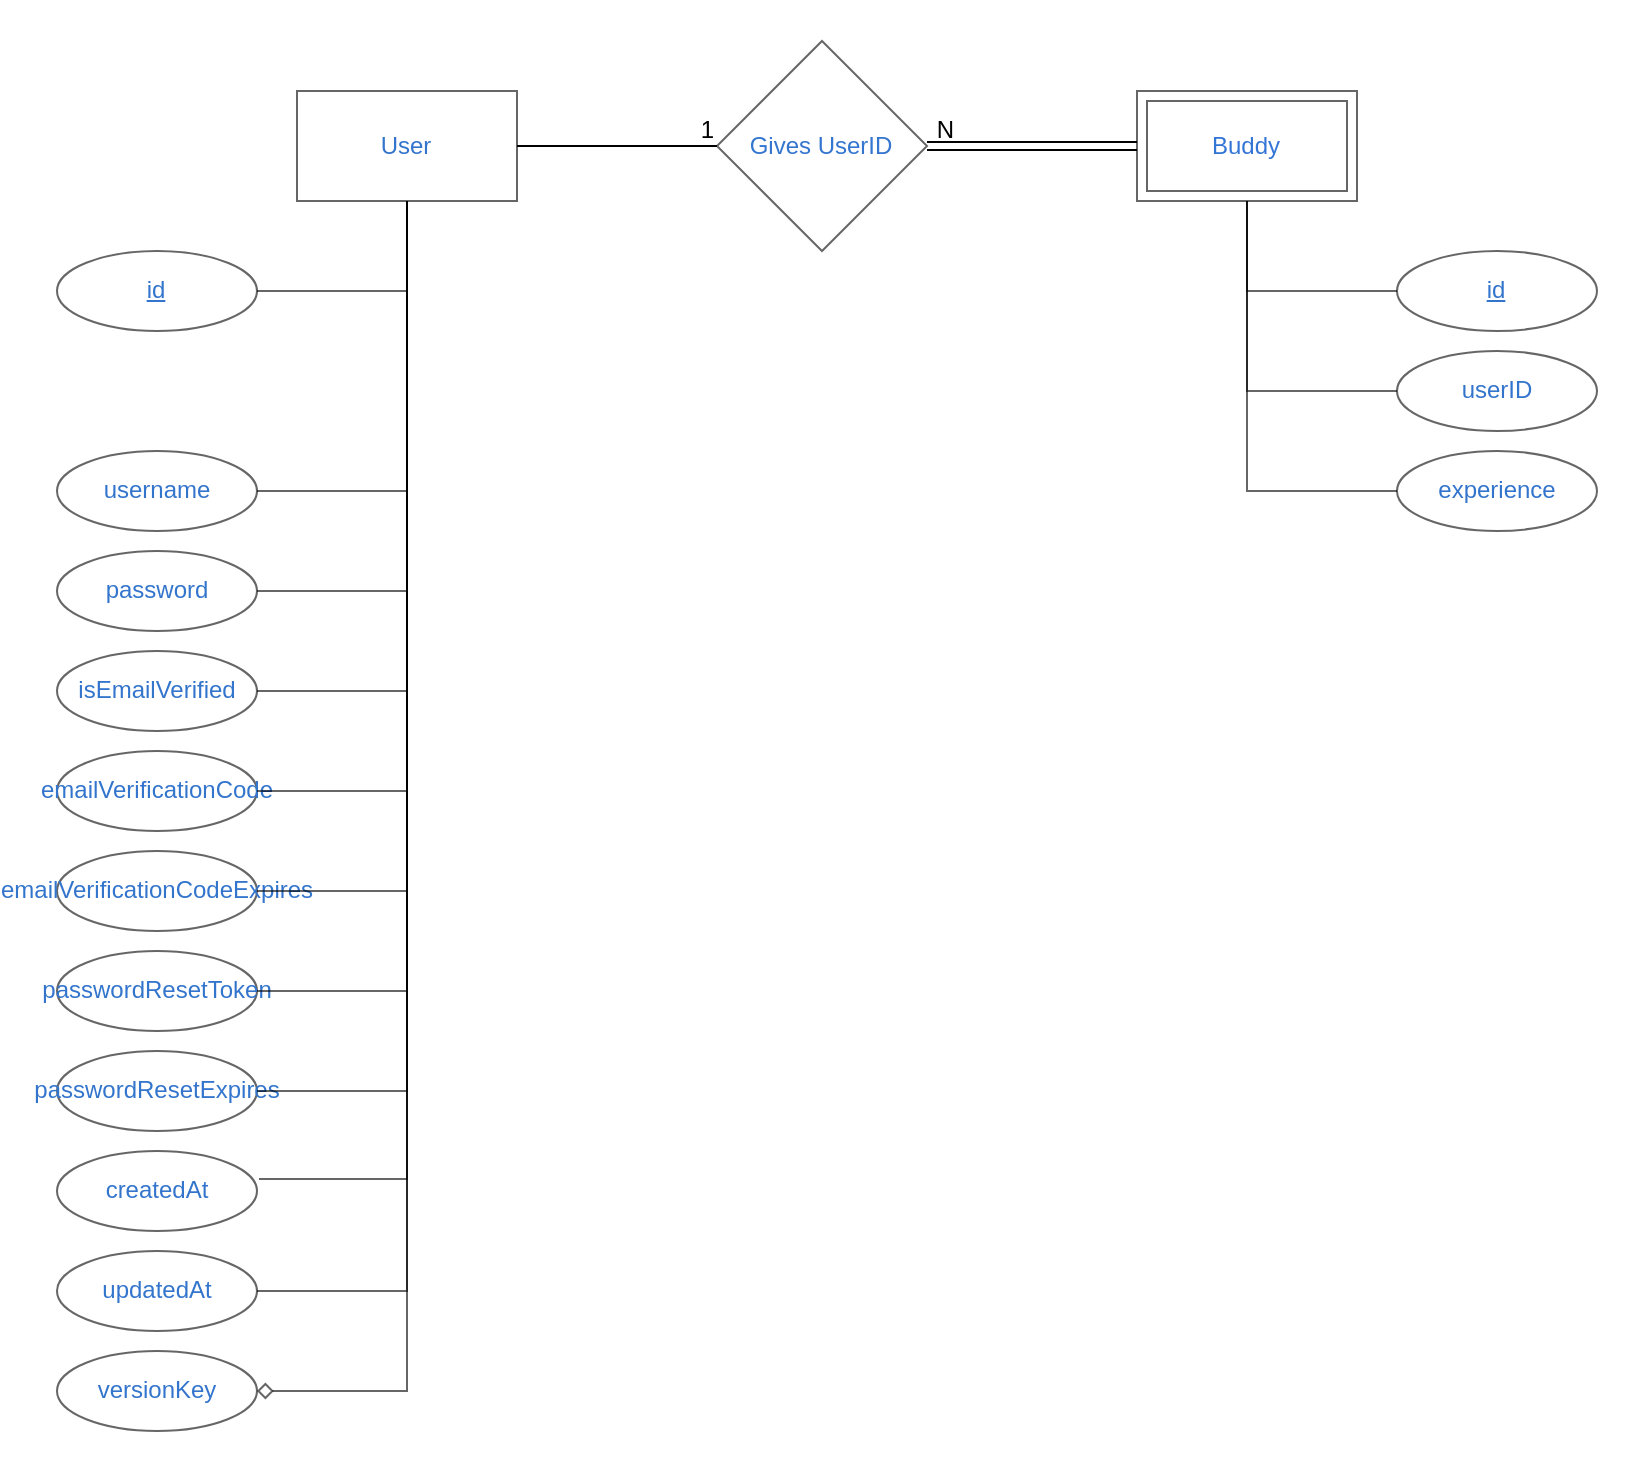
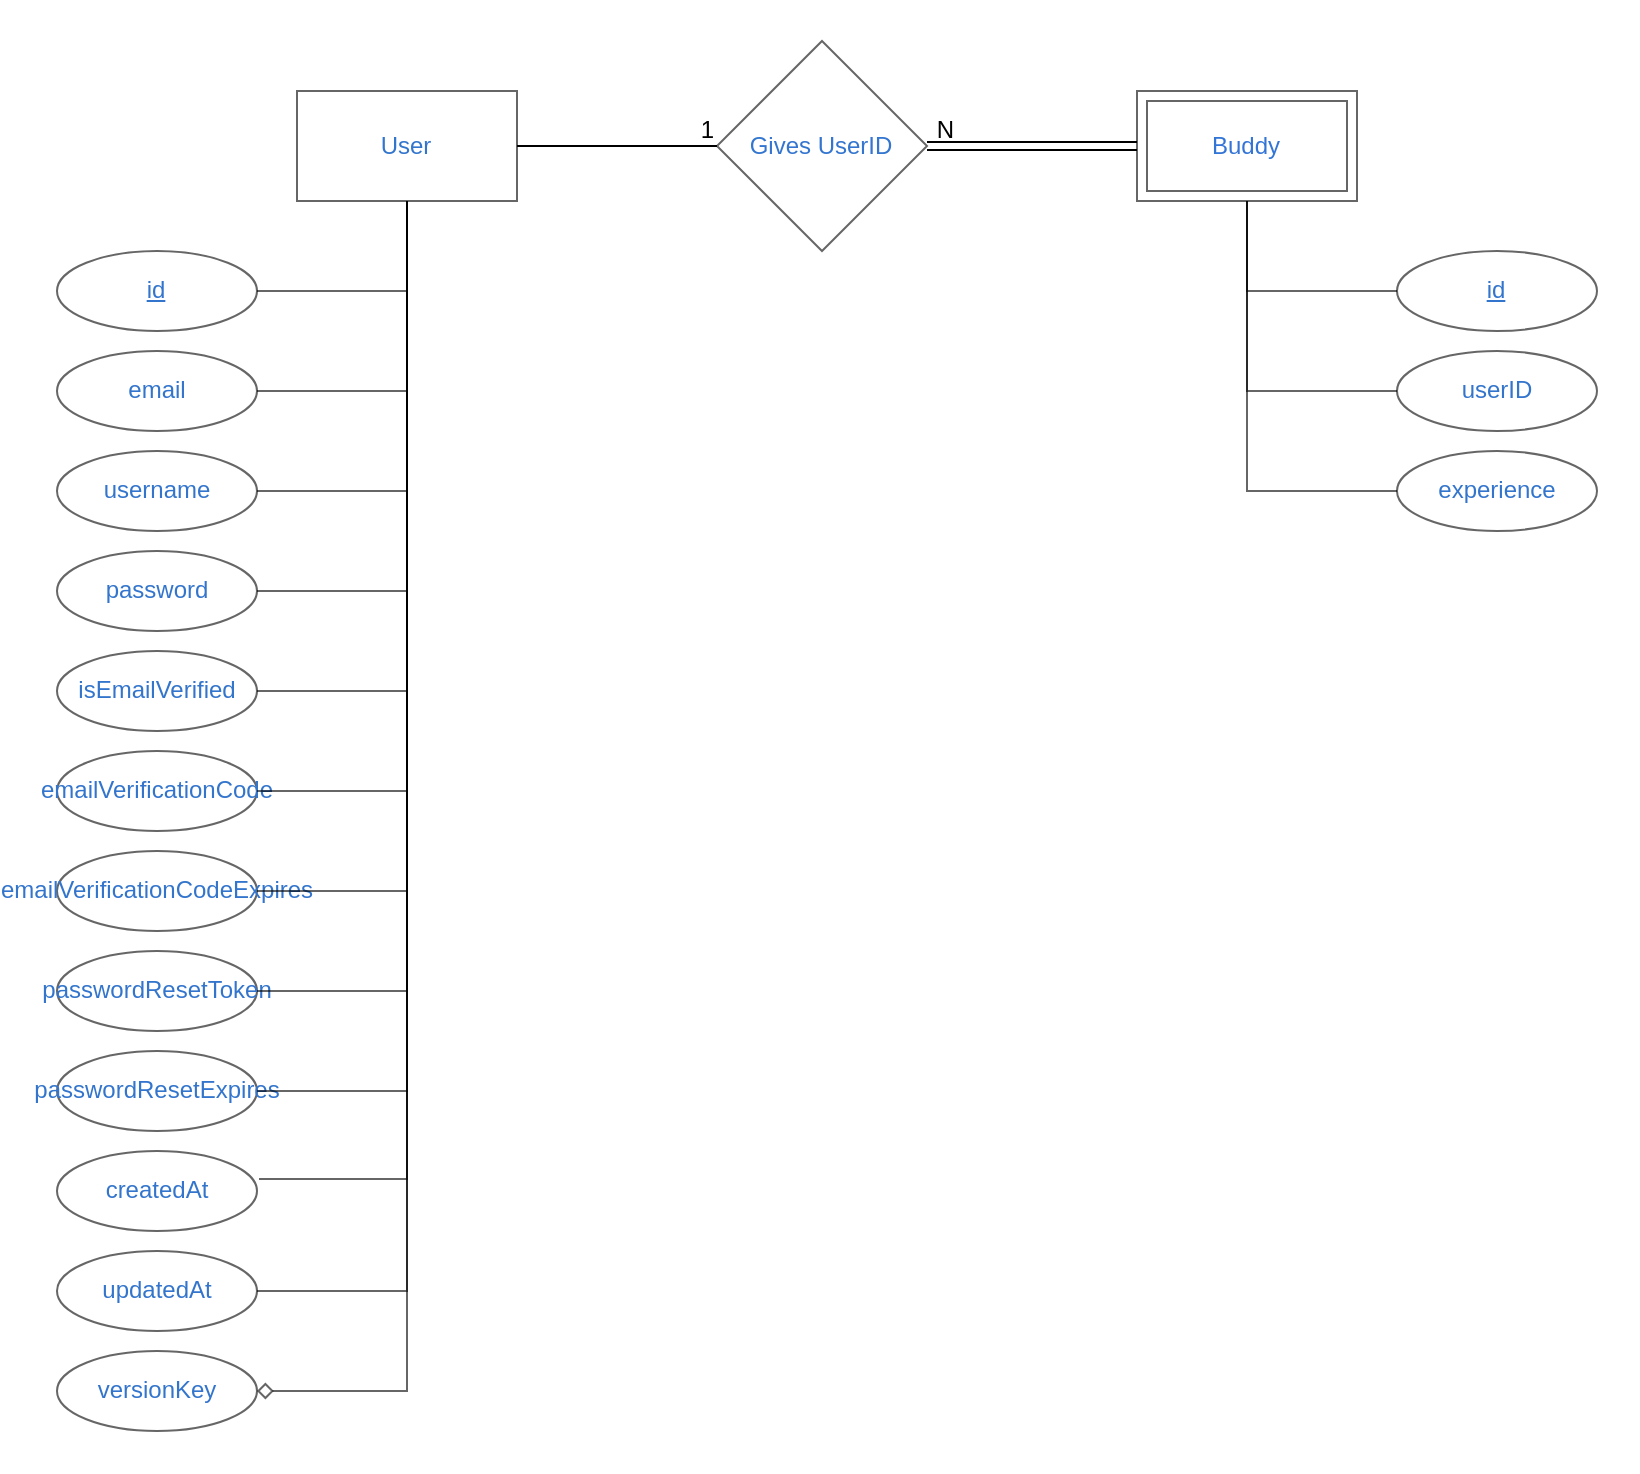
  <mxCell id="0" />
  <mxCell id="1" parent="0" />
  <mxCell id="2" value="User" style="whiteSpace=wrap;html=1;align=center;opacity=60;fontColor=light-dark(#3375cc, #ededed);" vertex="1" parent="1"><mxGeometry x="140" y="45" width="110" height="55" as="geometry" /></mxCell>
  <mxCell id="3" style="edgeStyle=orthogonalEdgeStyle;rounded=0;orthogonalLoop=1;jettySize=auto;html=1;entryX=0.5;entryY=1;entryDx=0;entryDy=0;endArrow=none;endFill=0;strokeWidth=1;curved=0;opacity=60;" edge="1" parent="1" source="4" target="2"><mxGeometry relative="1" as="geometry" /></mxCell>
  <mxCell id="4" value="id" style="ellipse;whiteSpace=wrap;html=1;align=center;fontStyle=4;fontColor=light-dark(#3375cc, #ededed);opacity=60;" vertex="1" parent="1"><mxGeometry x="20" y="125" width="100" height="40" as="geometry" /></mxCell>
  <mxCell id="5" value="emailVerificationCodeExpires" style="ellipse;align=center;verticalAlign=middle;textDirection=ltr;fontSize=12;html=1;labelBorderColor=none;fontColor=light-dark(#3375cc, #ededed);opacity=60;" vertex="1" parent="1"><mxGeometry x="20" y="425" width="100" height="40" as="geometry" /></mxCell>
  <mxCell id="6" value="emailVerificationCode" style="ellipse;align=center;verticalAlign=middle;textDirection=ltr;fontSize=12;html=1;labelBorderColor=none;fontColor=light-dark(#3375cc, #ededed);opacity=60;" vertex="1" parent="1"><mxGeometry x="20" y="375" width="100" height="40" as="geometry" /></mxCell>
  <mxCell id="7" value="isEmailVerified" style="ellipse;align=center;verticalAlign=middle;textDirection=ltr;fontSize=12;html=1;labelBorderColor=none;fontColor=light-dark(#3375cc, #ededed);opacity=60;" vertex="1" parent="1"><mxGeometry x="20" y="325" width="100" height="40" as="geometry" /></mxCell>
  <mxCell id="8" value="password" style="ellipse;align=center;verticalAlign=middle;textDirection=ltr;fontSize=12;html=1;labelBorderColor=none;fontColor=light-dark(#3375cc, #ededed);opacity=60;" vertex="1" parent="1"><mxGeometry x="20" y="275" width="100" height="40" as="geometry" /></mxCell>
  <mxCell id="9" value="username" style="ellipse;align=center;verticalAlign=middle;textDirection=ltr;fontSize=12;html=1;labelBorderColor=none;fontColor=light-dark(#3375cc, #ededed);opacity=60;" vertex="1" parent="1"><mxGeometry x="20" y="225" width="100" height="40" as="geometry" /></mxCell>
+ <mxCell id="10" value="email" style="ellipse;align=center;verticalAlign=middle;textDirection=ltr;fontSize=12;html=1;labelBorderColor=none;fontColor=light-dark(#3375cc, #ededed);opacity=60;" vertex="1" parent="1"><mxGeometry x="20" y="175" width="100" height="40" as="geometry" /></mxCell>
  <mxCell id="11" value="passwordResetToken" style="ellipse;align=center;verticalAlign=middle;textDirection=ltr;fontSize=12;html=1;labelBorderColor=none;fontColor=light-dark(#3375cc, #ededed);opacity=60;" vertex="1" parent="1"><mxGeometry x="20" y="475" width="100" height="40" as="geometry" /></mxCell>
  <mxCell id="12" value="passwordResetExpires" style="ellipse;align=center;verticalAlign=middle;textDirection=ltr;fontSize=12;html=1;labelBorderColor=none;fontColor=light-dark(#3375cc, #ededed);opacity=60;" vertex="1" parent="1"><mxGeometry x="20" y="525" width="100" height="40" as="geometry" /></mxCell>
  <mxCell id="13" value="versionKey" style="ellipse;align=center;verticalAlign=middle;textDirection=ltr;fontSize=12;html=1;labelBorderColor=none;fontColor=light-dark(#3375cc, #ededed);opacity=60;" vertex="1" parent="1"><mxGeometry x="20" y="675" width="100" height="40" as="geometry" /></mxCell>
  <mxCell id="14" value="createdAt" style="ellipse;align=center;verticalAlign=middle;textDirection=ltr;fontSize=12;html=1;labelBorderColor=none;fontColor=light-dark(#3375cc, #ededed);opacity=60;" vertex="1" parent="1"><mxGeometry x="20" y="575" width="100" height="40" as="geometry" /></mxCell>
  <mxCell id="15" value="updatedAt" style="ellipse;align=center;verticalAlign=middle;textDirection=ltr;fontSize=12;html=1;labelBorderColor=none;fontColor=light-dark(#3375cc, #ededed);opacity=60;" vertex="1" parent="1"><mxGeometry x="20" y="625" width="100" height="40" as="geometry" /></mxCell>
  <mxCell id="16" value="Gives UserID" style="shape=rhombus;perimeter=rhombusPerimeter;whiteSpace=wrap;html=1;align=center;fontColor=light-dark(#3375cf, #ededed);opacity=60;" vertex="1" parent="1"><mxGeometry x="350" y="20" width="105" height="105" as="geometry" /></mxCell>
+ <mxCell id="17" style="edgeStyle=orthogonalEdgeStyle;rounded=0;orthogonalLoop=1;jettySize=auto;html=1;endArrow=none;endFill=0;entryX=1;entryY=0.5;entryDx=0;entryDy=0;exitX=0.5;exitY=1;exitDx=0;exitDy=0;strokeWidth=1;curved=0;opacity=60;" edge="1" parent="1" source="2" target="10"><mxGeometry relative="1" as="geometry"><mxPoint x="220" y="195" as="sourcePoint" /><mxPoint x="220" y="195" as="targetPoint" /></mxGeometry></mxCell>
  <mxCell id="18" style="edgeStyle=orthogonalEdgeStyle;rounded=0;orthogonalLoop=1;jettySize=auto;html=1;endArrow=none;endFill=0;entryX=1;entryY=0.5;entryDx=0;entryDy=0;exitX=0.5;exitY=1;exitDx=0;exitDy=0;strokeWidth=1;curved=0;opacity=60;" edge="1" parent="1" source="2" target="9"><mxGeometry relative="1" as="geometry"><mxPoint x="375" y="215" as="sourcePoint" /><mxPoint x="300" y="315" as="targetPoint" /></mxGeometry></mxCell>
  <mxCell id="19" style="edgeStyle=orthogonalEdgeStyle;rounded=0;orthogonalLoop=1;jettySize=auto;html=1;endArrow=none;endFill=0;entryX=1;entryY=0.5;entryDx=0;entryDy=0;exitX=0.5;exitY=1;exitDx=0;exitDy=0;strokeWidth=1;curved=0;opacity=60;" edge="1" parent="1" source="2" target="8"><mxGeometry relative="1" as="geometry"><mxPoint x="315" y="275" as="sourcePoint" /><mxPoint x="240" y="375" as="targetPoint" /></mxGeometry></mxCell>
  <mxCell id="20" style="edgeStyle=orthogonalEdgeStyle;rounded=0;orthogonalLoop=1;jettySize=auto;html=1;endArrow=none;endFill=0;entryX=1;entryY=0.5;entryDx=0;entryDy=0;exitX=0.5;exitY=1;exitDx=0;exitDy=0;strokeWidth=1;curved=0;opacity=60;" edge="1" parent="1" source="2" target="7"><mxGeometry relative="1" as="geometry"><mxPoint x="405" y="335" as="sourcePoint" /><mxPoint x="330" y="435" as="targetPoint" /></mxGeometry></mxCell>
  <mxCell id="21" style="edgeStyle=orthogonalEdgeStyle;rounded=0;orthogonalLoop=1;jettySize=auto;html=1;endArrow=none;endFill=0;entryX=1;entryY=0.5;entryDx=0;entryDy=0;exitX=0.5;exitY=1;exitDx=0;exitDy=0;strokeWidth=1;curved=0;opacity=60;" edge="1" parent="1" source="2" target="5"><mxGeometry relative="1" as="geometry"><mxPoint x="495" y="395" as="sourcePoint" /><mxPoint x="420" y="495" as="targetPoint" /></mxGeometry></mxCell>
  <mxCell id="22" style="edgeStyle=orthogonalEdgeStyle;rounded=0;orthogonalLoop=1;jettySize=auto;html=1;endArrow=none;endFill=0;entryX=1;entryY=0.5;entryDx=0;entryDy=0;exitX=0.5;exitY=1;exitDx=0;exitDy=0;strokeWidth=1;curved=0;opacity=60;" edge="1" parent="1" source="2" target="11"><mxGeometry relative="1" as="geometry"><mxPoint x="545" y="435" as="sourcePoint" /><mxPoint x="470" y="535" as="targetPoint" /></mxGeometry></mxCell>
  <mxCell id="23" style="edgeStyle=orthogonalEdgeStyle;rounded=0;orthogonalLoop=1;jettySize=auto;html=1;endArrow=none;endFill=0;entryX=1.01;entryY=0.35;entryDx=0;entryDy=0;exitX=0.5;exitY=1;exitDx=0;exitDy=0;entryPerimeter=0;strokeWidth=1;curved=0;opacity=60;" edge="1" parent="1" source="2" target="14"><mxGeometry relative="1" as="geometry"><mxPoint x="585" y="445" as="sourcePoint" /><mxPoint x="510" y="545" as="targetPoint" /></mxGeometry></mxCell>
  <mxCell id="24" style="edgeStyle=orthogonalEdgeStyle;rounded=0;orthogonalLoop=1;jettySize=auto;html=1;endArrow=none;endFill=0;entryX=1;entryY=0.5;entryDx=0;entryDy=0;exitX=0.5;exitY=1;exitDx=0;exitDy=0;strokeWidth=1;curved=0;opacity=60;" edge="1" parent="1" source="2" target="12"><mxGeometry relative="1" as="geometry"><mxPoint x="585" y="455" as="sourcePoint" /><mxPoint x="510" y="555" as="targetPoint" /></mxGeometry></mxCell>
  <mxCell id="25" style="edgeStyle=orthogonalEdgeStyle;rounded=0;orthogonalLoop=1;jettySize=auto;html=1;endArrow=none;endFill=0;entryX=1;entryY=0.5;entryDx=0;entryDy=0;exitX=0.5;exitY=1;exitDx=0;exitDy=0;strokeWidth=1;curved=0;opacity=60;" edge="1" parent="1" source="2" target="6"><mxGeometry relative="1" as="geometry"><mxPoint x="415" y="405" as="sourcePoint" /><mxPoint x="340" y="505" as="targetPoint" /></mxGeometry></mxCell>
  <mxCell id="26" style="edgeStyle=orthogonalEdgeStyle;rounded=0;orthogonalLoop=1;jettySize=auto;html=1;endArrow=none;endFill=0;entryX=1;entryY=0.5;entryDx=0;entryDy=0;exitX=0.5;exitY=1;exitDx=0;exitDy=0;strokeWidth=1;curved=0;opacity=60;" edge="1" parent="1" source="2" target="15"><mxGeometry relative="1" as="geometry"><mxPoint x="535" y="445" as="sourcePoint" /><mxPoint x="460" y="545" as="targetPoint" /></mxGeometry></mxCell>
  <mxCell id="27" style="edgeStyle=orthogonalEdgeStyle;rounded=0;orthogonalLoop=1;jettySize=auto;html=1;endArrow=diamond;endFill=0;entryX=1;entryY=0.5;entryDx=0;entryDy=0;exitX=0.5;exitY=1;exitDx=0;exitDy=0;strokeWidth=1;curved=0;opacity=60;" edge="1" parent="1" source="2" target="13"><mxGeometry relative="1" as="geometry"><mxPoint x="495" y="535" as="sourcePoint" /><mxPoint x="420" y="635" as="targetPoint" /></mxGeometry></mxCell>
  <mxCell id="28" value="Buddy" style="shape=ext;margin=3;double=1;whiteSpace=wrap;html=1;align=center;opacity=60;fontColor=light-dark(#3375d6, #ededed);" vertex="1" parent="1"><mxGeometry x="560" y="45" width="110" height="55" as="geometry" /></mxCell>
  <mxCell id="29" value="" style="endArrow=none;html=1;rounded=0;exitX=1;exitY=0.5;exitDx=0;exitDy=0;entryX=0;entryY=0.5;entryDx=0;entryDy=0;" edge="1" parent="1" source="2" target="16"><mxGeometry relative="1" as="geometry"><mxPoint x="360" y="220" as="sourcePoint" /><mxPoint x="520" y="220" as="targetPoint" /></mxGeometry></mxCell>
  <mxCell id="30" value="1" style="resizable=0;html=1;whiteSpace=wrap;align=right;verticalAlign=bottom;" connectable="0" vertex="1" parent="29"><mxGeometry x="1" relative="1" as="geometry" /></mxCell>
  <mxCell id="31" value="" style="shape=link;html=1;rounded=0;exitX=0;exitY=0.5;exitDx=0;exitDy=0;entryX=1;entryY=0.5;entryDx=0;entryDy=0;" edge="1" parent="1" source="28" target="16"><mxGeometry relative="1" as="geometry"><mxPoint x="360" y="220" as="sourcePoint" /><mxPoint x="460" y="70" as="targetPoint" /></mxGeometry></mxCell>
  <mxCell id="32" value="N" style="resizable=0;html=1;whiteSpace=wrap;align=right;verticalAlign=bottom;" connectable="0" vertex="1" parent="31"><mxGeometry x="1" relative="1" as="geometry"><mxPoint x="15" as="offset" /></mxGeometry></mxCell>
  <mxCell id="33" style="edgeStyle=orthogonalEdgeStyle;rounded=0;orthogonalLoop=1;jettySize=auto;html=1;entryX=0.5;entryY=1;entryDx=0;entryDy=0;endArrow=none;endFill=0;opacity=60;" edge="1" parent="1" source="34" target="28"><mxGeometry relative="1" as="geometry" /></mxCell>
  <mxCell id="34" value="id" style="ellipse;whiteSpace=wrap;html=1;align=center;fontStyle=4;fontColor=light-dark(#3375cc, #ededed);opacity=60;" vertex="1" parent="1"><mxGeometry x="690" y="125" width="100" height="40" as="geometry" /></mxCell>
  <mxCell id="35" style="edgeStyle=orthogonalEdgeStyle;rounded=0;orthogonalLoop=1;jettySize=auto;html=1;exitX=0;exitY=0.5;exitDx=0;exitDy=0;entryX=0.5;entryY=1;entryDx=0;entryDy=0;endArrow=none;endFill=0;opacity=60;" edge="1" parent="1" source="36" target="28"><mxGeometry relative="1" as="geometry"><mxPoint x="540" y="195" as="targetPoint" /></mxGeometry></mxCell>
  <mxCell id="36" value="userID" style="ellipse;align=center;verticalAlign=middle;textDirection=ltr;fontSize=12;html=1;labelBorderColor=none;fontColor=light-dark(#3375cc, #ededed);opacity=60;" vertex="1" parent="1"><mxGeometry x="690" y="175" width="100" height="40" as="geometry" /></mxCell>
  <mxCell id="37" style="edgeStyle=orthogonalEdgeStyle;rounded=0;orthogonalLoop=1;jettySize=auto;html=1;entryX=0.5;entryY=1;entryDx=0;entryDy=0;endArrow=none;endFill=0;opacity=60;" edge="1" parent="1" source="38" target="28"><mxGeometry relative="1" as="geometry" /></mxCell>
  <mxCell id="38" value="experience" style="ellipse;align=center;verticalAlign=middle;textDirection=ltr;fontSize=12;html=1;labelBorderColor=none;fontColor=light-dark(#3375cc, #ededed);opacity=60;" vertex="1" parent="1"><mxGeometry x="690" y="225" width="100" height="40" as="geometry" /></mxCell>
